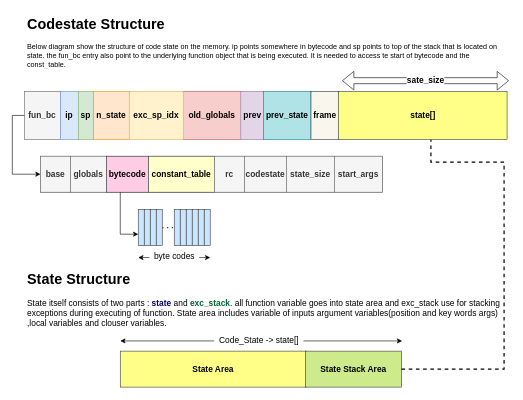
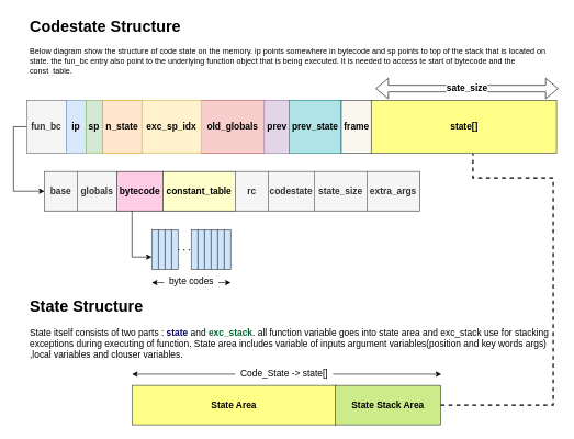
  <mxCell id="0" />
  <mxCell id="1" parent="0" />
  <mxCell id="2" value="&lt;h1&gt;Codestate Structure&lt;br&gt;&lt;/h1&gt;Below diagram show the structure of code state on the memory. ip points somewhere in bytecode and sp points to top of the stack that is located on state. the fun_bc entry also point to the underlying function object that is being executed. It is needed to access te start of bytecode and the const_table." style="text;html=1;strokeColor=none;fillColor=none;spacing=5;spacingTop=-20;whiteSpace=wrap;overflow=hidden;rounded=0;" parent="1" vertex="1"><mxGeometry x="40" y="20" width="810" height="100" as="geometry" /></mxCell>
  <mxCell id="3" value="" style="group" parent="1" vertex="1" connectable="0"><mxGeometry x="40" y="134" width="808" height="98" as="geometry" /></mxCell>
  <mxCell id="4" value="fun_bc" style="rounded=0;whiteSpace=wrap;html=1;fontStyle=1;horizontal=1;verticalAlign=middle;fontSize=14;fillColor=#f5f5f5;fontColor=#333333;strokeColor=#666666;" parent="3" vertex="1"><mxGeometry y="18" width="60" height="80" as="geometry" /></mxCell>
  <mxCell id="5" value="ip" style="rounded=0;whiteSpace=wrap;html=1;fontStyle=1;horizontal=1;fontSize=14;fillColor=#dae8fc;strokeColor=#6c8ebf;" parent="3" vertex="1"><mxGeometry x="60" y="18" width="30" height="80" as="geometry" /></mxCell>
  <mxCell id="6" value="sp" style="rounded=0;whiteSpace=wrap;html=1;fontStyle=1;horizontal=1;fontSize=14;fillColor=#d5e8d4;strokeColor=#82b366;" parent="3" vertex="1"><mxGeometry x="90" y="18" width="25" height="80" as="geometry" /></mxCell>
  <mxCell id="7" value="n_state" style="rounded=0;whiteSpace=wrap;html=1;fontStyle=1;horizontal=1;fontSize=14;fillColor=#ffe6cc;strokeColor=#d79b00;" parent="3" vertex="1"><mxGeometry x="115" y="18" width="60" height="80" as="geometry" /></mxCell>
  <mxCell id="8" value="&lt;div style=&quot;font-size: 14px;&quot;&gt;old_globals&lt;/div&gt;" style="rounded=0;whiteSpace=wrap;html=1;fontStyle=1;horizontal=1;fontSize=14;fillColor=#f8cecc;strokeColor=#b85450;" parent="3" vertex="1"><mxGeometry x="264" y="18" width="98" height="80" as="geometry" /></mxCell>
  <mxCell id="9" value="exc_sp_idx" style="rounded=0;whiteSpace=wrap;html=1;fontStyle=1;horizontal=1;fontSize=14;fillColor=#fff2cc;strokeColor=#d6b656;" parent="3" vertex="1"><mxGeometry x="175" y="18" width="90" height="80" as="geometry" /></mxCell>
  <mxCell id="10" value="prev" style="rounded=0;whiteSpace=wrap;html=1;fontStyle=1;horizontal=1;fontSize=14;fillColor=#e1d5e7;strokeColor=#9673a6;" parent="3" vertex="1"><mxGeometry x="361" y="18" width="39" height="80" as="geometry" /></mxCell>
  <mxCell id="11" value="&lt;div style=&quot;font-size: 14px;&quot;&gt;prev_state&lt;/div&gt;" style="rounded=0;whiteSpace=wrap;html=1;fontStyle=1;horizontal=1;fontSize=14;fillColor=#b0e3e6;strokeColor=#0e8088;" parent="3" vertex="1"><mxGeometry x="399" y="18" width="79" height="80" as="geometry" /></mxCell>
  <mxCell id="12" value="frame" style="rounded=0;whiteSpace=wrap;html=1;fontStyle=1;horizontal=1;fontSize=14;fillColor=#f9f7ed;strokeColor=#36393d;" parent="3" vertex="1"><mxGeometry x="478" y="18" width="46.5" height="80" as="geometry" /></mxCell>
  <mxCell id="13" value="state[]" style="rounded=0;whiteSpace=wrap;html=1;fontStyle=1;horizontal=1;fontSize=14;fillColor=#ffff88;strokeColor=#36393d;" parent="3" vertex="1"><mxGeometry x="523.5" y="18" width="281.5" height="80" as="geometry" /></mxCell>
  <mxCell id="14" value="sate_size" style="shape=flexArrow;endArrow=classic;startArrow=classic;html=1;rounded=0;fontSize=14;fillColor=default;fontStyle=1" parent="3" edge="1"><mxGeometry width="100" height="100" relative="1" as="geometry"><mxPoint x="530" as="sourcePoint" /><mxPoint x="808" as="targetPoint" /></mxGeometry></mxCell>
  <mxCell id="15" value="" style="group;fillColor=default;fontStyle=1" parent="1" vertex="1" connectable="0"><mxGeometry x="67" y="260" width="570" height="80" as="geometry" /></mxCell>
  <mxCell id="16" value="" style="group;fillColor=#f5f5f5;fontColor=#333333;strokeColor=#666666;fontStyle=1;fontSize=14;" parent="15" vertex="1" connectable="0"><mxGeometry width="570" height="60" as="geometry" /></mxCell>
  <mxCell id="17" value="base" style="rounded=0;whiteSpace=wrap;html=1;fontSize=14;fontStyle=1;fillColor=#f5f5f5;strokeColor=#666666;fontColor=#333333;" parent="16" vertex="1"><mxGeometry width="50" height="60" as="geometry" /></mxCell>
  <mxCell id="18" value="globals" style="rounded=0;whiteSpace=wrap;html=1;fontSize=14;fontStyle=1;fillColor=#f5f5f5;fontColor=#333333;strokeColor=#666666;" parent="16" vertex="1"><mxGeometry x="50" width="60" height="60" as="geometry" /></mxCell>
  <mxCell id="19" value="bytecode" style="rounded=0;whiteSpace=wrap;html=1;fontSize=14;fontStyle=1;fillColor=#FFCCE6;strokeColor=#36393d;" parent="16" vertex="1"><mxGeometry x="110" width="70" height="60" as="geometry" /></mxCell>
  <mxCell id="20" value="constant_table" style="rounded=0;whiteSpace=wrap;html=1;fontSize=14;fontStyle=1;fillColor=#FFFFCC;strokeColor=#36393d;" parent="16" vertex="1"><mxGeometry x="180" width="110" height="60" as="geometry" /></mxCell>
  <mxCell id="21" value="rc" style="rounded=0;whiteSpace=wrap;html=1;fontSize=14;fontStyle=1;fillColor=#f5f5f5;fontColor=#333333;strokeColor=#666666;" parent="16" vertex="1"><mxGeometry x="290" width="50" height="60" as="geometry" /></mxCell>
  <mxCell id="22" value="codestate" style="rounded=0;whiteSpace=wrap;html=1;fontSize=14;fontStyle=1;fillColor=#f5f5f5;fontColor=#333333;strokeColor=#666666;" parent="16" vertex="1"><mxGeometry x="340" width="70" height="60" as="geometry" /></mxCell>
  <mxCell id="23" value="state_size" style="rounded=0;whiteSpace=wrap;html=1;fontSize=14;fontStyle=1;fillColor=#f5f5f5;fontColor=#333333;strokeColor=#666666;" parent="16" vertex="1"><mxGeometry x="410" width="80" height="60" as="geometry" /></mxCell>
- <mxCell id="24" value="start_args" style="rounded=0;whiteSpace=wrap;html=1;fontSize=14;fontStyle=1;fillColor=#f5f5f5;fontColor=#333333;strokeColor=#666666;" parent="16" vertex="1"><mxGeometry x="490" width="80" height="60" as="geometry" /></mxCell>
+ <mxCell id="24" value="extra_args" style="rounded=0;whiteSpace=wrap;html=1;fontSize=14;fontStyle=1;fillColor=#f5f5f5;fontColor=#333333;strokeColor=#666666;" parent="16" vertex="1"><mxGeometry x="490" width="80" height="60" as="geometry" /></mxCell>
  <mxCell id="25" style="edgeStyle=orthogonalEdgeStyle;rounded=0;orthogonalLoop=1;jettySize=auto;html=1;fontSize=14;entryX=0;entryY=0.5;entryDx=0;entryDy=0;" parent="1" source="4" target="17" edge="1"><mxGeometry relative="1" as="geometry"><mxPoint x="50" y="290" as="targetPoint" /><Array as="points"><mxPoint x="20" y="192" /><mxPoint x="20" y="290" /></Array></mxGeometry></mxCell>
  <mxCell id="26" value="" style="edgeStyle=orthogonalEdgeStyle;rounded=0;orthogonalLoop=1;jettySize=auto;html=1;fontSize=14;" parent="1" source="19" target="28" edge="1"><mxGeometry relative="1" as="geometry"><Array as="points"><mxPoint x="200" y="390" /></Array></mxGeometry></mxCell>
  <mxCell id="27" value="" style="group" parent="1" vertex="1" connectable="0"><mxGeometry x="230" y="349" width="120" height="80" as="geometry" /></mxCell>
  <mxCell id="28" value="" style="whiteSpace=wrap;html=1;fontSize=14;fillColor=#cce5ff;strokeColor=#36393d;rounded=0;fontStyle=1;" parent="27" vertex="1"><mxGeometry width="10" height="60" as="geometry" /></mxCell>
  <mxCell id="29" value="" style="whiteSpace=wrap;html=1;fontSize=14;fillColor=#cce5ff;strokeColor=#36393d;rounded=0;fontStyle=1;" parent="27" vertex="1"><mxGeometry x="10" width="10" height="60" as="geometry" /></mxCell>
  <mxCell id="30" value="" style="whiteSpace=wrap;html=1;fontSize=14;fillColor=#cce5ff;strokeColor=#36393d;rounded=0;fontStyle=1;" parent="27" vertex="1"><mxGeometry x="20" width="10" height="60" as="geometry" /></mxCell>
  <mxCell id="31" value="" style="whiteSpace=wrap;html=1;fontSize=14;fillColor=#cce5ff;strokeColor=#36393d;rounded=0;fontStyle=1;" parent="27" vertex="1"><mxGeometry x="30" width="10" height="60" as="geometry" /></mxCell>
  <mxCell id="32" value="" style="whiteSpace=wrap;html=1;fontSize=14;fillColor=#cce5ff;strokeColor=#36393d;rounded=0;fontStyle=1;" parent="27" vertex="1"><mxGeometry x="60" width="10" height="60" as="geometry" /></mxCell>
  <mxCell id="33" value="" style="whiteSpace=wrap;html=1;fontSize=14;fillColor=#cce5ff;strokeColor=#36393d;rounded=0;fontStyle=1;" parent="27" vertex="1"><mxGeometry x="70" width="10" height="60" as="geometry" /></mxCell>
  <mxCell id="34" value="" style="whiteSpace=wrap;html=1;fontSize=14;fillColor=#cce5ff;strokeColor=#36393d;rounded=0;fontStyle=1;" parent="27" vertex="1"><mxGeometry x="80" width="10" height="60" as="geometry" /></mxCell>
  <mxCell id="35" value="" style="whiteSpace=wrap;html=1;fontSize=14;fillColor=#cce5ff;strokeColor=#36393d;rounded=0;fontStyle=1;" parent="27" vertex="1"><mxGeometry x="90" width="10" height="60" as="geometry" /></mxCell>
  <mxCell id="36" value="" style="whiteSpace=wrap;html=1;fontSize=14;fillColor=#cce5ff;strokeColor=#36393d;rounded=0;fontStyle=1;" parent="27" vertex="1"><mxGeometry x="100" width="10" height="60" as="geometry" /></mxCell>
  <mxCell id="37" value="" style="whiteSpace=wrap;html=1;fontSize=14;fillColor=#cce5ff;strokeColor=#36393d;rounded=0;fontStyle=1;" parent="27" vertex="1"><mxGeometry x="110" width="10" height="60" as="geometry" /></mxCell>
  <mxCell id="38" value="" style="endArrow=none;dashed=1;html=1;dashPattern=1 3;strokeWidth=2;rounded=0;fontSize=14;exitX=1;exitY=0.5;exitDx=0;exitDy=0;entryX=0;entryY=0.5;entryDx=0;entryDy=0;fillColor=#cce5ff;strokeColor=#36393d;" parent="27" source="31" target="32" edge="1"><mxGeometry width="50" height="50" relative="1" as="geometry"><mxPoint x="120" y="20" as="sourcePoint" /><mxPoint x="170" y="-30" as="targetPoint" /></mxGeometry></mxCell>
  <mxCell id="39" value="" style="endArrow=classic;startArrow=classic;html=1;rounded=0;fontSize=14;" parent="27" edge="1"><mxGeometry width="50" height="50" relative="1" as="geometry"><mxPoint y="80" as="sourcePoint" /><mxPoint x="120" y="80" as="targetPoint" /></mxGeometry></mxCell>
  <mxCell id="40" value="&amp;nbsp; byte codes&amp;nbsp;&amp;nbsp; " style="edgeLabel;html=1;align=center;verticalAlign=middle;resizable=0;points=[];fontSize=14;" parent="39" vertex="1" connectable="0"><mxGeometry x="-0.251" y="-1" relative="1" as="geometry"><mxPoint x="14" y="-4" as="offset" /></mxGeometry></mxCell>
  <mxCell id="41" value="&lt;h1&gt;State Structure&lt;br&gt;&lt;/h1&gt;&lt;p&gt;&lt;font style=&quot;font-size: 14px&quot;&gt;State itself consists of two parts : &lt;font color=&quot;#000066&quot;&gt;&lt;b&gt;state &lt;/b&gt;&lt;/font&gt;and &lt;b&gt;&lt;font color=&quot;#006633&quot;&gt;exc_stack&lt;/font&gt;&lt;/b&gt;. all function variable goes into state area and exc_stack use for stacking exceptions during executing of function. State area includes variable of inputs argument variables(position and key words args) ,local variables and clouser variables.&lt;/font&gt;&lt;br&gt;&lt;/p&gt;" style="text;html=1;strokeColor=none;fillColor=none;spacing=5;spacingTop=-20;whiteSpace=wrap;overflow=hidden;rounded=0;" vertex="1" parent="1"><mxGeometry x="40" y="446" width="800" height="120" as="geometry" /></mxCell>
  <mxCell id="42" value="" style="group" vertex="1" connectable="0" parent="1"><mxGeometry x="200" y="568" width="470" height="77" as="geometry" /></mxCell>
  <mxCell id="43" value="&lt;span style=&quot;&quot;&gt;State Area&lt;/span&gt;" style="rounded=0;whiteSpace=wrap;html=1;labelBackgroundColor=none;fontSize=14;fontStyle=1;fillColor=#ffff88;strokeColor=#36393d;" vertex="1" parent="42"><mxGeometry y="17" width="310" height="60" as="geometry" /></mxCell>
  <mxCell id="44" value="State Stack Area" style="rounded=0;whiteSpace=wrap;html=1;labelBackgroundColor=none;fontSize=14;fontStyle=1;fillColor=#cdeb8b;strokeColor=#36393d;" vertex="1" parent="42"><mxGeometry x="309" y="17" width="160" height="60" as="geometry" /></mxCell>
  <mxCell id="45" value="" style="endArrow=classic;startArrow=classic;html=1;rounded=0;fontSize=14;fontColor=#000000;" edge="1" parent="42"><mxGeometry width="50" height="50" relative="1" as="geometry"><mxPoint as="sourcePoint" /><mxPoint x="470" as="targetPoint" /></mxGeometry></mxCell>
  <mxCell id="46" value="&amp;nbsp; Code_State -&amp;gt; state[]&amp;nbsp;&amp;nbsp; " style="edgeLabel;html=1;align=center;verticalAlign=middle;resizable=0;points=[];fontSize=14;fontColor=#000000;" vertex="1" connectable="0" parent="45"><mxGeometry x="-0.124" y="5" relative="1" as="geometry"><mxPoint x="24" y="3" as="offset" /></mxGeometry></mxCell>
  <mxCell id="47" value="" style="endArrow=none;dashed=1;html=1;rounded=0;fontSize=14;fontColor=#000000;entryX=0.549;entryY=1.005;entryDx=0;entryDy=0;entryPerimeter=0;exitX=1;exitY=0.5;exitDx=0;exitDy=0;strokeWidth=2;" edge="1" parent="1" source="44" target="13"><mxGeometry width="50" height="50" relative="1" as="geometry"><mxPoint x="500" y="410" as="sourcePoint" /><mxPoint x="550" y="360" as="targetPoint" /><Array as="points"><mxPoint x="840" y="615" /><mxPoint x="840" y="270" /><mxPoint x="718" y="270" /></Array></mxGeometry></mxCell>
